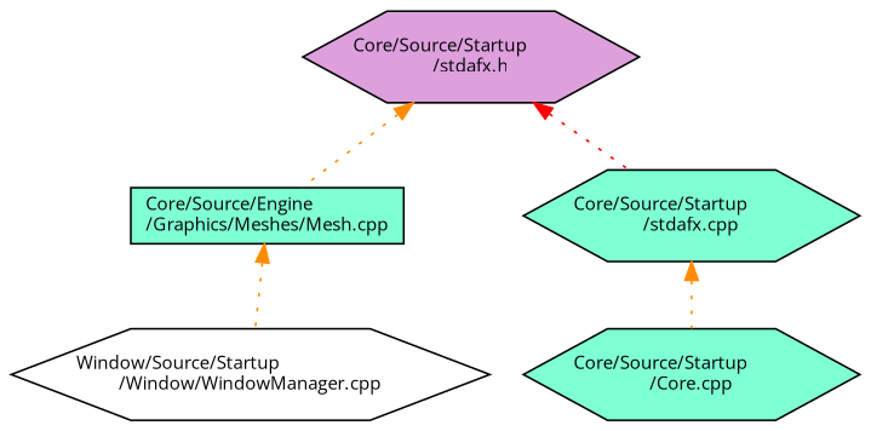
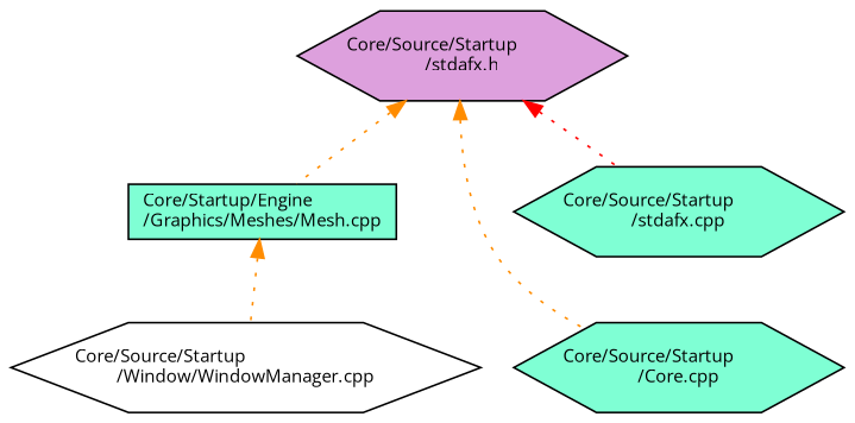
  digraph {
    fontname="Open Sans"
    node [color=black fillcolor=aquamarine fontname="Open Sans" fontsize=10 shape=hexagon style=filled]
    edge [color=darkorange dir=back fontname="Open Sans" fontsize=10 labelfontname=Helvetica labelfontsize=10 style=dotted]
    n1 [fillcolor=plum fontcolor=black height=0.2 label="Core/Source/Startup\l/stdafx.h" width=0.4]
-   n2 [height=0.2 label="Core/Source/Engine\l/Graphics/Meshes/Mesh.cpp" shape=box width=0.4]
+   n2 [height=0.2 label="Core/Startup/Engine\l/Graphics/Meshes/Mesh.cpp" shape=box width=0.4]
    n3 [height=0.2 label="Core/Source/Startup\l/Core.cpp" width=0.4]
    n4 [height=0.2 label="Core/Source/Startup\l/stdafx.cpp" width=0.4]
-   n5 [fillcolor=white height=0.2 label="Window/Source/Startup\l/Window/WindowManager.cpp" width=0.4]
+   n5 [fillcolor=white height=0.2 label="Core/Source/Startup\l/Window/WindowManager.cpp" width=0.4]
    n1 -> n2
-   n4 -> n3
+   n1 -> n3
    n1 -> n4 [color=red]
    n2 -> n5
  }
